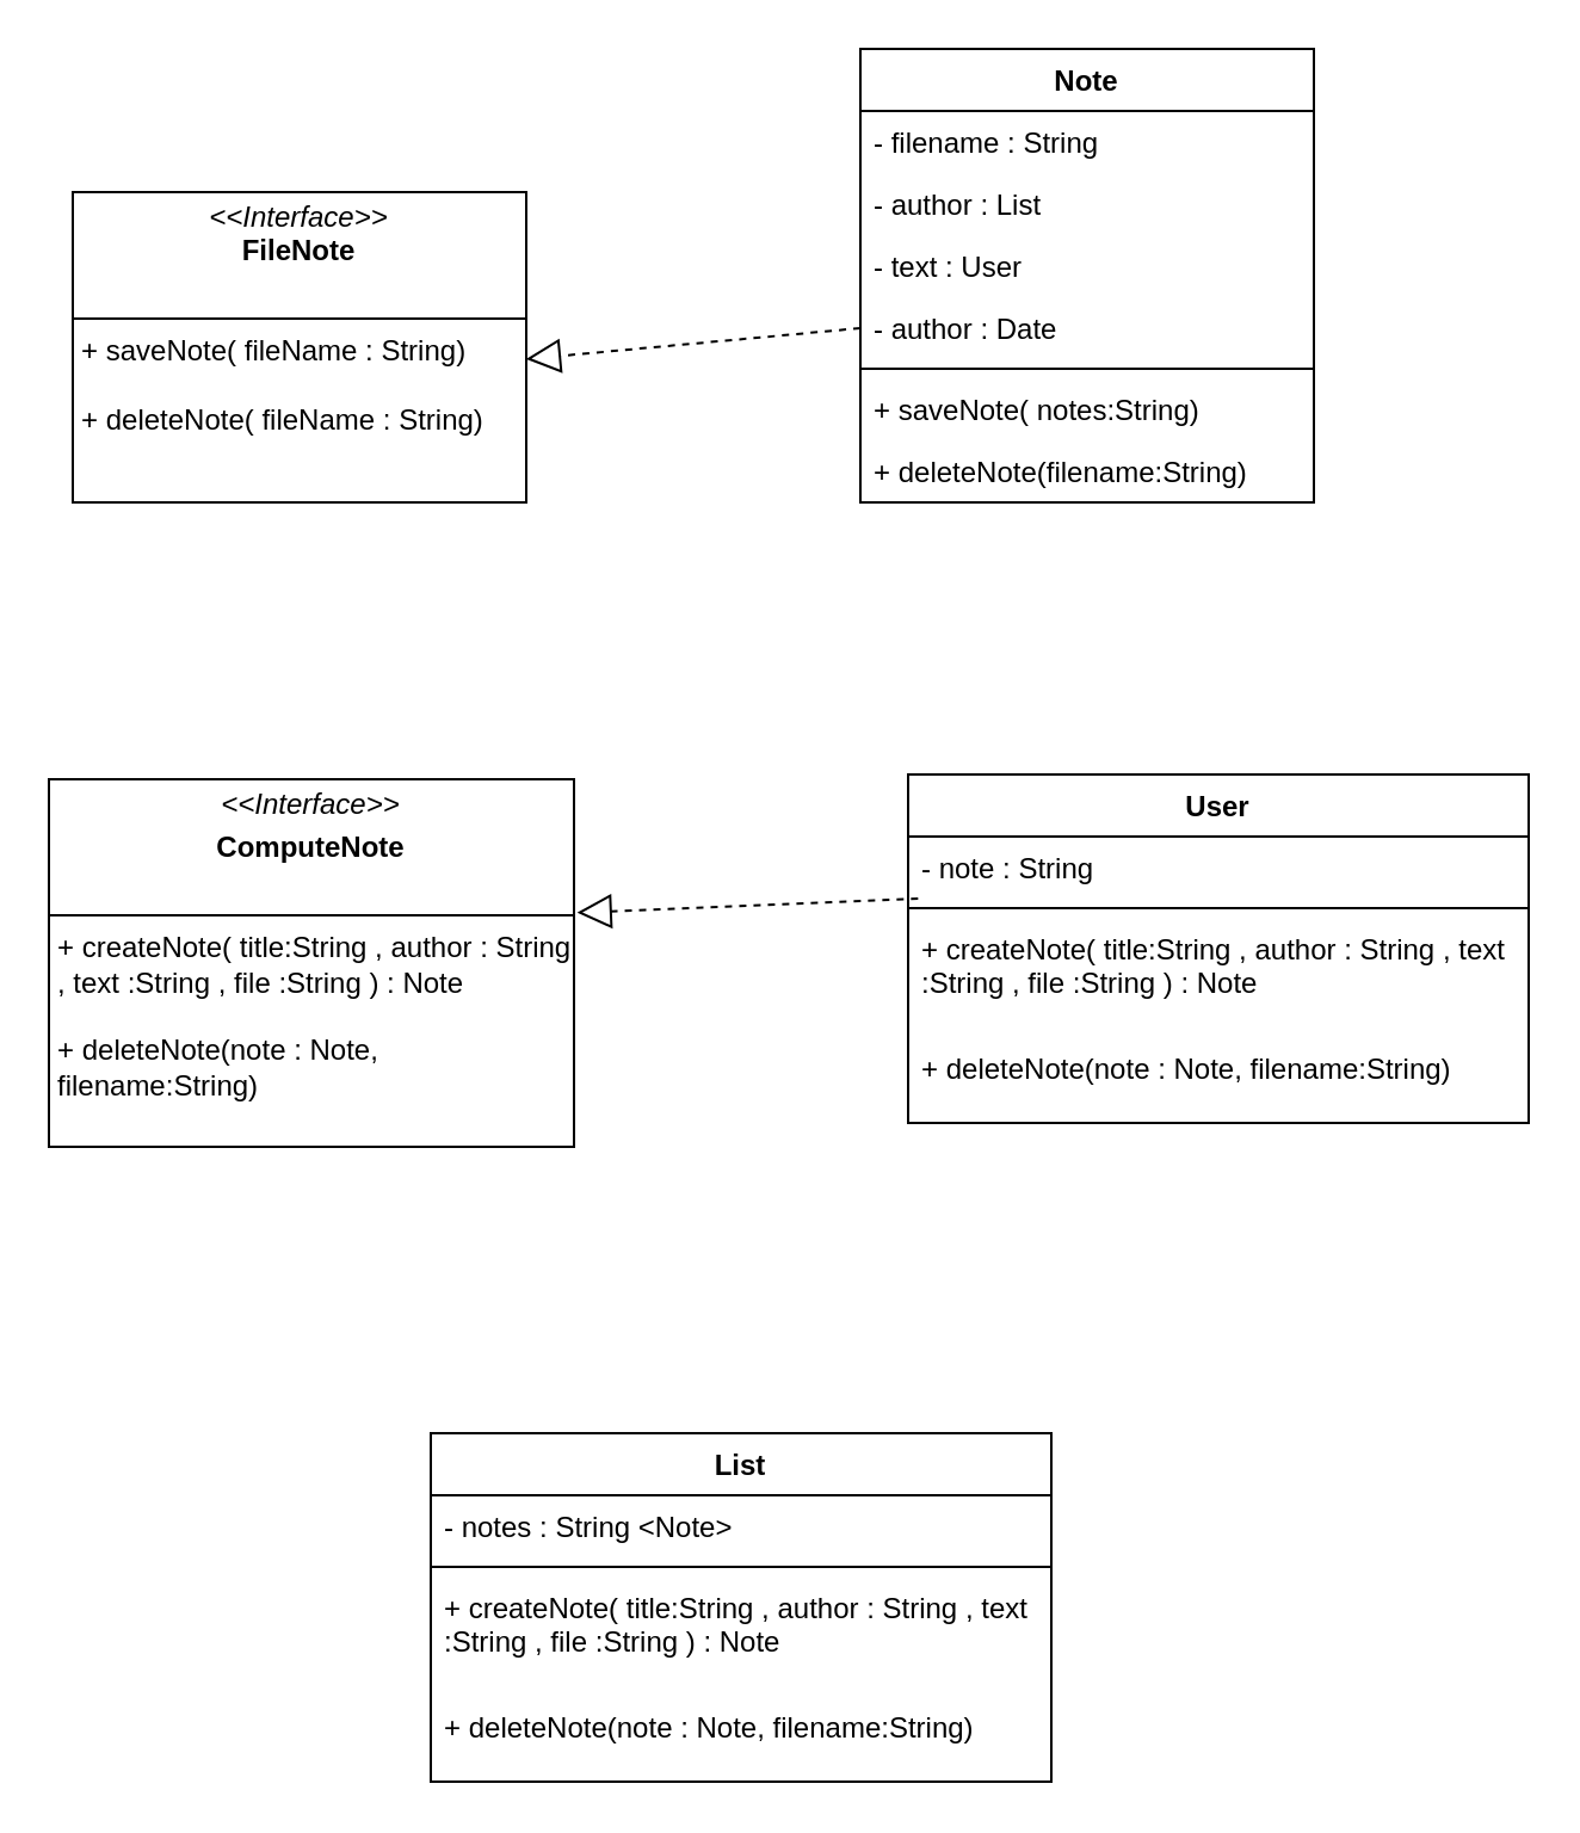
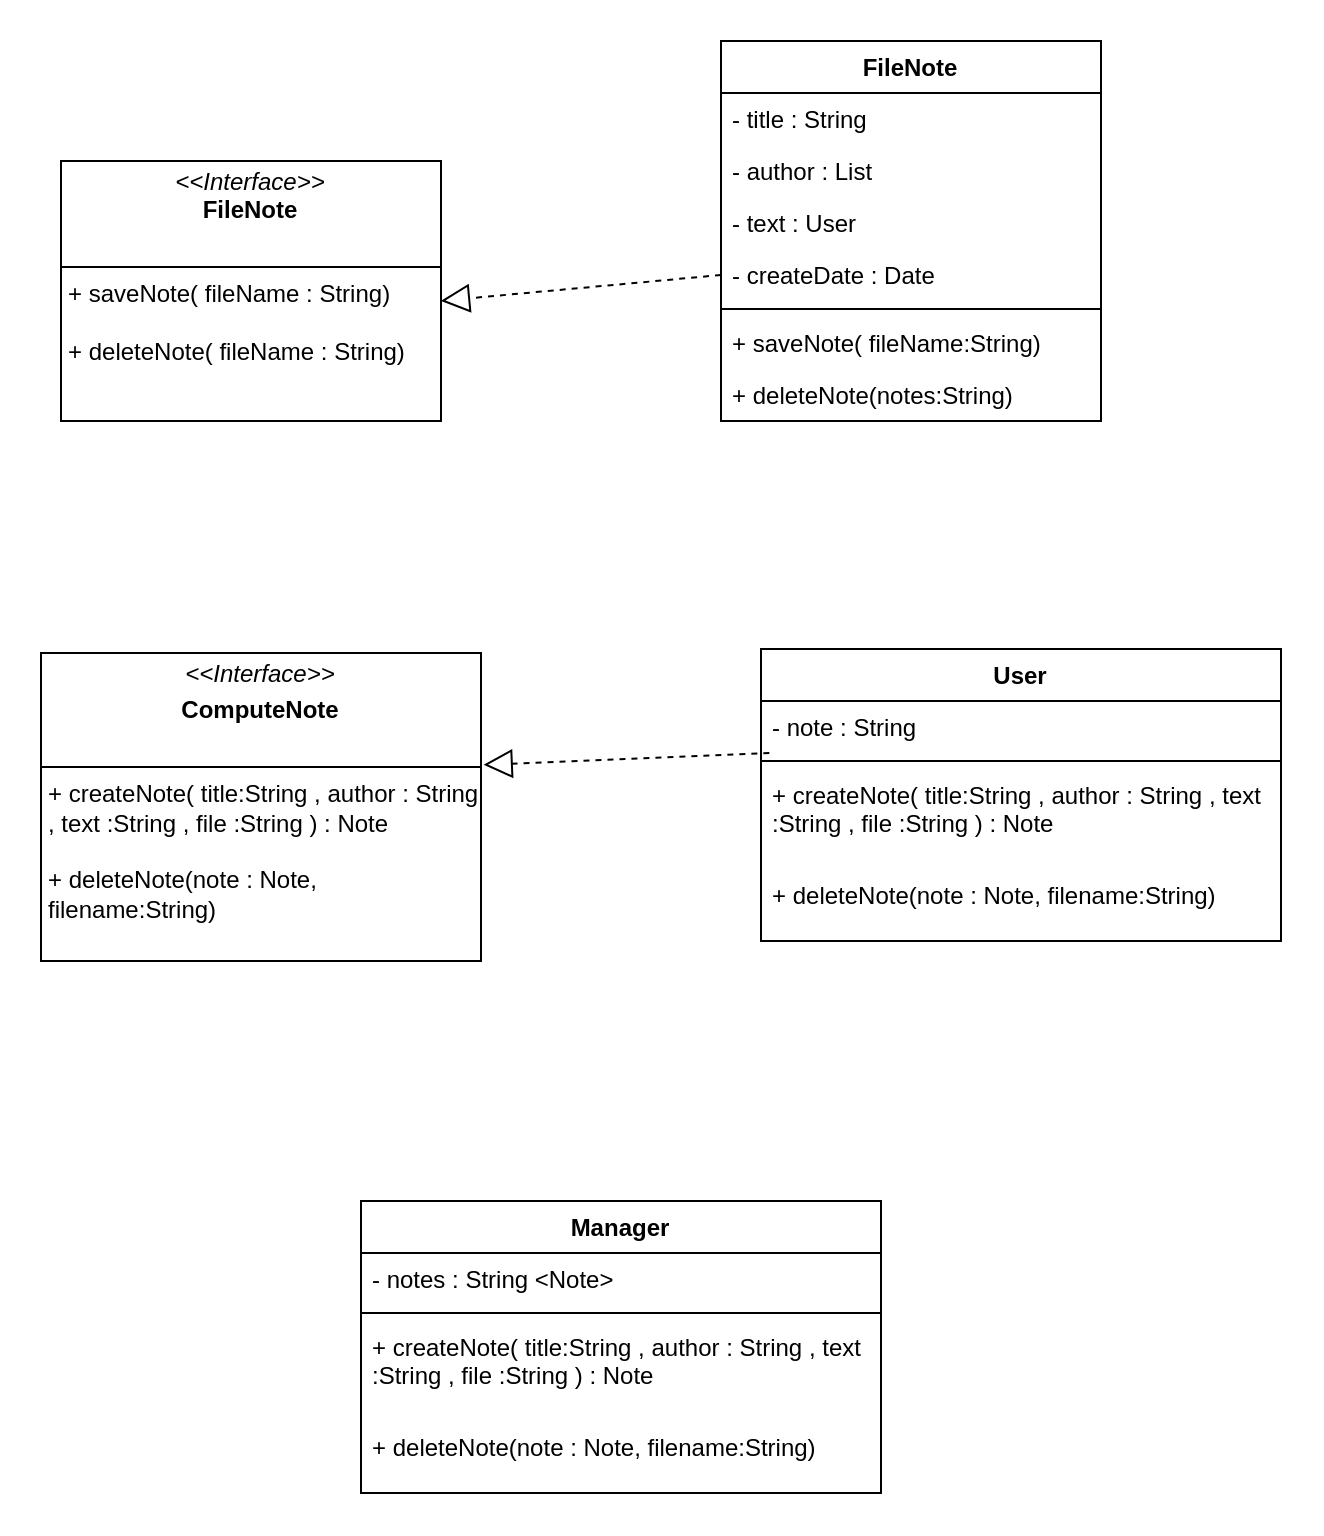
  <mxCell id="0" />
  <mxCell id="1" parent="0" />
- <mxCell id="2" value="Note" style="swimlane;fontStyle=1;align=center;verticalAlign=top;childLayout=stackLayout;horizontal=1;startSize=26;horizontalStack=0;resizeParent=1;resizeParentMax=0;resizeLast=0;collapsible=1;marginBottom=0;whiteSpace=wrap;html=1;" vertex="1" parent="1"><mxGeometry x="360" y="20" width="190" height="190" as="geometry" /></mxCell>
- <mxCell id="3" value="&lt;div&gt;- filename : String&lt;/div&gt;" style="text;strokeColor=none;fillColor=none;align=left;verticalAlign=top;spacingLeft=4;spacingRight=4;overflow=hidden;rotatable=0;points=[[0,0.5],[1,0.5]];portConstraint=eastwest;whiteSpace=wrap;html=1;" vertex="1" parent="2"><mxGeometry y="26" width="190" height="26" as="geometry" /></mxCell>
+ <mxCell id="2" value="FileNote" style="swimlane;fontStyle=1;align=center;verticalAlign=top;childLayout=stackLayout;horizontal=1;startSize=26;horizontalStack=0;resizeParent=1;resizeParentMax=0;resizeLast=0;collapsible=1;marginBottom=0;whiteSpace=wrap;html=1;" vertex="1" parent="1"><mxGeometry x="360" y="20" width="190" height="190" as="geometry" /></mxCell>
+ <mxCell id="3" value="&lt;div&gt;- title : String&lt;/div&gt;" style="text;strokeColor=none;fillColor=none;align=left;verticalAlign=top;spacingLeft=4;spacingRight=4;overflow=hidden;rotatable=0;points=[[0,0.5],[1,0.5]];portConstraint=eastwest;whiteSpace=wrap;html=1;" vertex="1" parent="2"><mxGeometry y="26" width="190" height="26" as="geometry" /></mxCell>
  <mxCell id="4" value="- author : List" style="text;strokeColor=none;fillColor=none;align=left;verticalAlign=top;spacingLeft=4;spacingRight=4;overflow=hidden;rotatable=0;points=[[0,0.5],[1,0.5]];portConstraint=eastwest;whiteSpace=wrap;html=1;" vertex="1" parent="2"><mxGeometry y="52" width="190" height="26" as="geometry" /></mxCell>
  <mxCell id="5" value="- text : User" style="text;strokeColor=none;fillColor=none;align=left;verticalAlign=top;spacingLeft=4;spacingRight=4;overflow=hidden;rotatable=0;points=[[0,0.5],[1,0.5]];portConstraint=eastwest;whiteSpace=wrap;html=1;" vertex="1" parent="2"><mxGeometry y="78" width="190" height="26" as="geometry" /></mxCell>
- <mxCell id="6" value="- author : Date" style="text;strokeColor=none;fillColor=none;align=left;verticalAlign=top;spacingLeft=4;spacingRight=4;overflow=hidden;rotatable=0;points=[[0,0.5],[1,0.5]];portConstraint=eastwest;whiteSpace=wrap;html=1;" vertex="1" parent="2"><mxGeometry y="104" width="190" height="26" as="geometry" /></mxCell>
+ <mxCell id="6" value="- createDate : Date" style="text;strokeColor=none;fillColor=none;align=left;verticalAlign=top;spacingLeft=4;spacingRight=4;overflow=hidden;rotatable=0;points=[[0,0.5],[1,0.5]];portConstraint=eastwest;whiteSpace=wrap;html=1;" vertex="1" parent="2"><mxGeometry y="104" width="190" height="26" as="geometry" /></mxCell>
  <mxCell id="7" value="" style="line;strokeWidth=1;fillColor=none;align=left;verticalAlign=middle;spacingTop=-1;spacingLeft=3;spacingRight=3;rotatable=0;labelPosition=right;points=[];portConstraint=eastwest;strokeColor=inherit;" vertex="1" parent="2"><mxGeometry y="130" width="190" height="8" as="geometry" /></mxCell>
- <mxCell id="8" value="+ saveNote( notes:String)" style="text;strokeColor=none;fillColor=none;align=left;verticalAlign=top;spacingLeft=4;spacingRight=4;overflow=hidden;rotatable=0;points=[[0,0.5],[1,0.5]];portConstraint=eastwest;whiteSpace=wrap;html=1;" vertex="1" parent="2"><mxGeometry y="138" width="190" height="26" as="geometry" /></mxCell>
- <mxCell id="9" value="+ deleteNote(filename:String)" style="text;strokeColor=none;fillColor=none;align=left;verticalAlign=top;spacingLeft=4;spacingRight=4;overflow=hidden;rotatable=0;points=[[0,0.5],[1,0.5]];portConstraint=eastwest;whiteSpace=wrap;html=1;" vertex="1" parent="2"><mxGeometry y="164" width="190" height="26" as="geometry" /></mxCell>
+ <mxCell id="8" value="+ saveNote( fileName:String)" style="text;strokeColor=none;fillColor=none;align=left;verticalAlign=top;spacingLeft=4;spacingRight=4;overflow=hidden;rotatable=0;points=[[0,0.5],[1,0.5]];portConstraint=eastwest;whiteSpace=wrap;html=1;" vertex="1" parent="2"><mxGeometry y="138" width="190" height="26" as="geometry" /></mxCell>
+ <mxCell id="9" value="+ deleteNote(notes:String)" style="text;strokeColor=none;fillColor=none;align=left;verticalAlign=top;spacingLeft=4;spacingRight=4;overflow=hidden;rotatable=0;points=[[0,0.5],[1,0.5]];portConstraint=eastwest;whiteSpace=wrap;html=1;" vertex="1" parent="2"><mxGeometry y="164" width="190" height="26" as="geometry" /></mxCell>
  <mxCell id="10" value="&lt;p style=&quot;margin:0px;margin-top:4px;text-align:center;&quot;&gt;&lt;i&gt;&amp;lt;&amp;lt;Interface&amp;gt;&amp;gt;&lt;/i&gt;&lt;br&gt;&lt;b&gt;FileNote&lt;/b&gt;&lt;/p&gt;&lt;br&gt;&lt;hr size=&quot;1&quot; style=&quot;border-style:solid;&quot;&gt;&lt;p style=&quot;margin:0px;margin-left:4px;&quot;&gt;+ saveNote( fileName : String)&lt;/p&gt;&lt;p style=&quot;margin:0px;margin-left:4px;&quot;&gt;&lt;br&gt;&lt;/p&gt;&lt;p style=&quot;margin:0px;margin-left:4px;&quot;&gt;+ deleteNote( fileName : String)&lt;/p&gt;" style="verticalAlign=top;align=left;overflow=fill;html=1;whiteSpace=wrap;" vertex="1" parent="1"><mxGeometry x="30" y="80" width="190" height="130" as="geometry" /></mxCell>
  <mxCell id="11" value="" style="endArrow=block;dashed=1;endFill=0;endSize=12;html=1;rounded=0;exitX=0;exitY=0.5;exitDx=0;exitDy=0;entryX=1;entryY=0.538;entryDx=0;entryDy=0;entryPerimeter=0;" edge="1" parent="1" source="6" target="10"><mxGeometry width="160" relative="1" as="geometry"><mxPoint x="370" y="144.5" as="sourcePoint" /><mxPoint x="210" y="144.5" as="targetPoint" /></mxGeometry></mxCell>
  <mxCell id="12" value="User" style="swimlane;fontStyle=1;align=center;verticalAlign=top;childLayout=stackLayout;horizontal=1;startSize=26;horizontalStack=0;resizeParent=1;resizeParentMax=0;resizeLast=0;collapsible=1;marginBottom=0;whiteSpace=wrap;html=1;" vertex="1" parent="1"><mxGeometry x="380" y="324" width="260" height="146" as="geometry" /></mxCell>
  <mxCell id="13" value="- note : String" style="text;strokeColor=none;fillColor=none;align=left;verticalAlign=top;spacingLeft=4;spacingRight=4;overflow=hidden;rotatable=0;points=[[0,0.5],[1,0.5]];portConstraint=eastwest;whiteSpace=wrap;html=1;" vertex="1" parent="12"><mxGeometry y="26" width="260" height="26" as="geometry" /></mxCell>
  <mxCell id="14" value="" style="line;strokeWidth=1;fillColor=none;align=left;verticalAlign=middle;spacingTop=-1;spacingLeft=3;spacingRight=3;rotatable=0;labelPosition=right;points=[];portConstraint=eastwest;strokeColor=inherit;" vertex="1" parent="12"><mxGeometry y="52" width="260" height="8" as="geometry" /></mxCell>
  <mxCell id="15" value="+ createNote( title:String , author : String , text :String , file :String ) : Note" style="text;strokeColor=none;fillColor=none;align=left;verticalAlign=top;spacingLeft=4;spacingRight=4;overflow=hidden;rotatable=0;points=[[0,0.5],[1,0.5]];portConstraint=eastwest;whiteSpace=wrap;html=1;" vertex="1" parent="12"><mxGeometry y="60" width="260" height="50" as="geometry" /></mxCell>
  <mxCell id="16" value="+ deleteNote(note : Note, filename:String)" style="text;strokeColor=none;fillColor=none;align=left;verticalAlign=top;spacingLeft=4;spacingRight=4;overflow=hidden;rotatable=0;points=[[0,0.5],[1,0.5]];portConstraint=eastwest;whiteSpace=wrap;html=1;" vertex="1" parent="12"><mxGeometry y="110" width="260" height="36" as="geometry" /></mxCell>
  <mxCell id="17" value="&lt;p style=&quot;margin:0px;margin-top:4px;text-align:center;&quot;&gt;&lt;i&gt;&amp;lt;&amp;lt;Interface&amp;gt;&amp;gt;&lt;/i&gt;&lt;/p&gt;&lt;p style=&quot;margin:0px;margin-top:4px;text-align:center;&quot;&gt;&lt;b&gt;ComputeNote&lt;/b&gt;&lt;/p&gt;&lt;br&gt;&lt;hr size=&quot;1&quot; style=&quot;border-style:solid;&quot;&gt;&lt;p style=&quot;margin:0px;margin-left:4px;&quot;&gt;+ createNote( title:String , author : String , text :String , file :String ) : Note&lt;/p&gt;&lt;p style=&quot;margin:0px;margin-left:4px;&quot;&gt;&lt;br&gt;&lt;/p&gt;&lt;p style=&quot;margin:0px;margin-left:4px;&quot;&gt;+ deleteNote(note : Note, filename:String)&lt;/p&gt;" style="verticalAlign=top;align=left;overflow=fill;html=1;whiteSpace=wrap;" vertex="1" parent="1"><mxGeometry x="20" y="326" width="220" height="154" as="geometry" /></mxCell>
  <mxCell id="18" value="" style="endArrow=block;dashed=1;endFill=0;endSize=12;html=1;rounded=0;exitX=0.016;exitY=0;exitDx=0;exitDy=0;entryX=1.006;entryY=0.363;entryDx=0;entryDy=0;entryPerimeter=0;exitPerimeter=0;" edge="1" parent="1" source="14" target="17"><mxGeometry width="160" relative="1" as="geometry"><mxPoint x="380" y="370" as="sourcePoint" /><mxPoint x="240" y="383" as="targetPoint" /></mxGeometry></mxCell>
- <mxCell id="19" value="List" style="swimlane;fontStyle=1;align=center;verticalAlign=top;childLayout=stackLayout;horizontal=1;startSize=26;horizontalStack=0;resizeParent=1;resizeParentMax=0;resizeLast=0;collapsible=1;marginBottom=0;whiteSpace=wrap;html=1;" vertex="1" parent="1"><mxGeometry x="180" y="600" width="260" height="146" as="geometry" /></mxCell>
+ <mxCell id="19" value="Manager" style="swimlane;fontStyle=1;align=center;verticalAlign=top;childLayout=stackLayout;horizontal=1;startSize=26;horizontalStack=0;resizeParent=1;resizeParentMax=0;resizeLast=0;collapsible=1;marginBottom=0;whiteSpace=wrap;html=1;" vertex="1" parent="1"><mxGeometry x="180" y="600" width="260" height="146" as="geometry" /></mxCell>
  <mxCell id="20" value="- notes : String &amp;lt;Note&amp;gt;" style="text;strokeColor=none;fillColor=none;align=left;verticalAlign=top;spacingLeft=4;spacingRight=4;overflow=hidden;rotatable=0;points=[[0,0.5],[1,0.5]];portConstraint=eastwest;whiteSpace=wrap;html=1;" vertex="1" parent="19"><mxGeometry y="26" width="260" height="26" as="geometry" /></mxCell>
  <mxCell id="21" value="" style="line;strokeWidth=1;fillColor=none;align=left;verticalAlign=middle;spacingTop=-1;spacingLeft=3;spacingRight=3;rotatable=0;labelPosition=right;points=[];portConstraint=eastwest;strokeColor=inherit;" vertex="1" parent="19"><mxGeometry y="52" width="260" height="8" as="geometry" /></mxCell>
  <mxCell id="22" value="+ createNote( title:String , author : String , text :String , file :String ) : Note" style="text;strokeColor=none;fillColor=none;align=left;verticalAlign=top;spacingLeft=4;spacingRight=4;overflow=hidden;rotatable=0;points=[[0,0.5],[1,0.5]];portConstraint=eastwest;whiteSpace=wrap;html=1;" vertex="1" parent="19"><mxGeometry y="60" width="260" height="50" as="geometry" /></mxCell>
  <mxCell id="23" value="+ deleteNote(note : Note, filename:String)" style="text;strokeColor=none;fillColor=none;align=left;verticalAlign=top;spacingLeft=4;spacingRight=4;overflow=hidden;rotatable=0;points=[[0,0.5],[1,0.5]];portConstraint=eastwest;whiteSpace=wrap;html=1;" vertex="1" parent="19"><mxGeometry y="110" width="260" height="36" as="geometry" /></mxCell>
